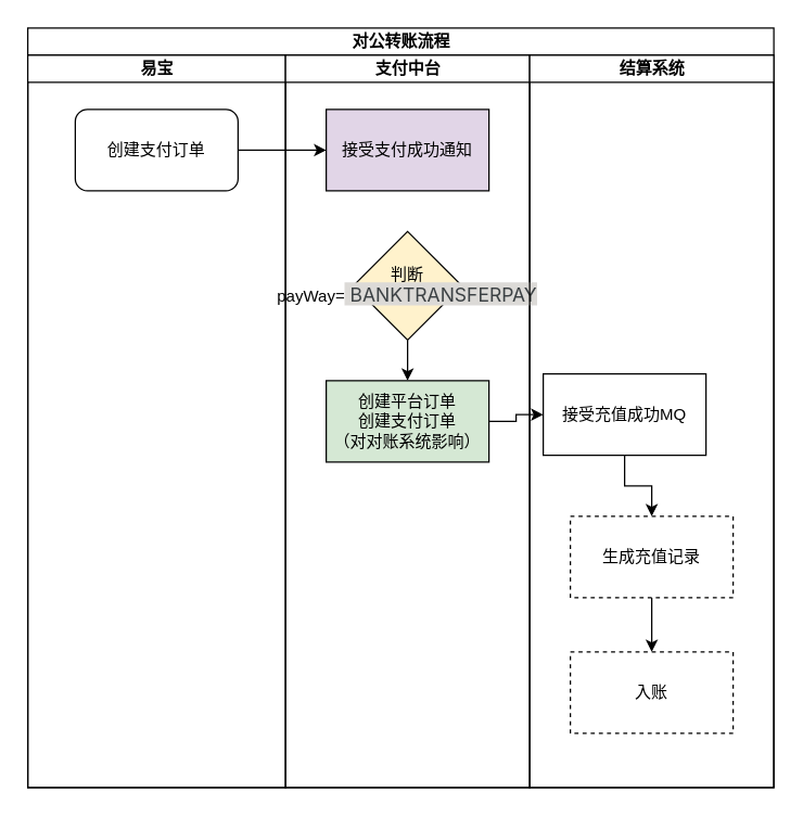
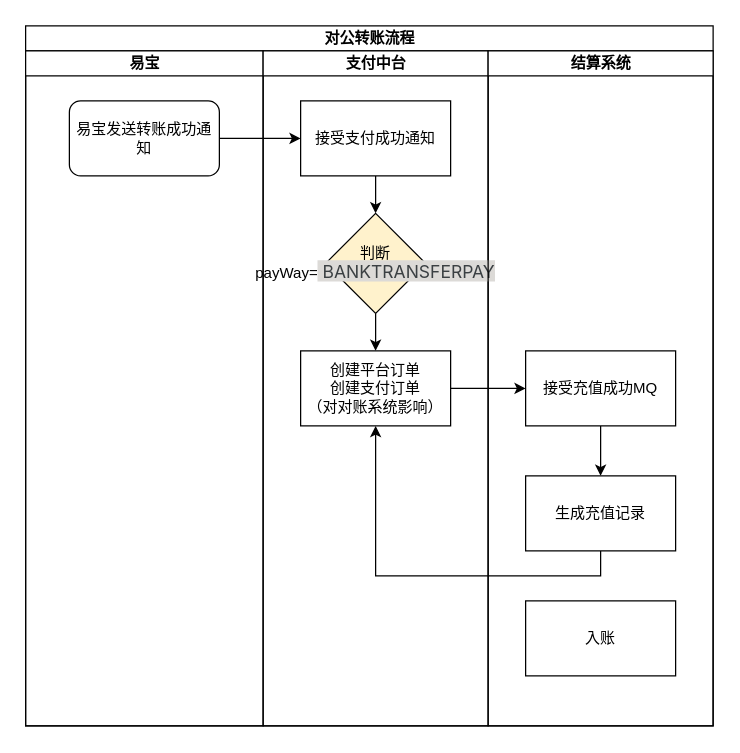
  <mxCell id="0" />
  <mxCell id="1" parent="0" />
  <mxCell id="2" value="对公转账流程" style="swimlane;childLayout=stackLayout;resizeParent=1;resizeParentMax=0;startSize=20;html=1;" vertex="1" parent="1"><mxGeometry x="20" y="20" width="550" height="560" as="geometry" /></mxCell>
  <mxCell id="3" value="易宝" style="swimlane;startSize=20;html=1;" vertex="1" parent="2"><mxGeometry y="20" width="190" height="540" as="geometry" /></mxCell>
- <mxCell id="4" value="创建支付订单" style="rounded=1;whiteSpace=wrap;html=1;" vertex="1" parent="3"><mxGeometry x="35" y="40" width="120" height="60" as="geometry" /></mxCell>
+ <mxCell id="4" value="易宝发送转账成功通知" style="rounded=1;whiteSpace=wrap;html=1;" vertex="1" parent="3"><mxGeometry x="35" y="40" width="120" height="60" as="geometry" /></mxCell>
  <mxCell id="5" value="支付中台" style="swimlane;startSize=20;html=1;" vertex="1" parent="2"><mxGeometry x="190" y="20" width="180" height="540" as="geometry" /></mxCell>
- <mxCell id="7" value="接受支付成功通知" style="rounded=0;whiteSpace=wrap;html=1;fillColor=#e1d5e7;" vertex="1" parent="5"><mxGeometry x="30" y="40" width="120" height="60" as="geometry" /></mxCell>
+ <mxCell id="6" style="edgeStyle=orthogonalEdgeStyle;rounded=0;orthogonalLoop=1;jettySize=auto;html=1;exitX=0.5;exitY=1;exitDx=0;exitDy=0;entryX=0.5;entryY=0;entryDx=0;entryDy=0;" edge="1" parent="5" source="7" target="9"><mxGeometry relative="1" as="geometry" /></mxCell>
+ <mxCell id="7" value="接受支付成功通知" style="rounded=0;whiteSpace=wrap;html=1;" vertex="1" parent="5"><mxGeometry x="30" y="40" width="120" height="60" as="geometry" /></mxCell>
  <mxCell id="8" style="edgeStyle=orthogonalEdgeStyle;rounded=0;orthogonalLoop=1;jettySize=auto;html=1;exitX=0.5;exitY=1;exitDx=0;exitDy=0;entryX=0.5;entryY=0;entryDx=0;entryDy=0;" edge="1" parent="5" source="9" target="10"><mxGeometry relative="1" as="geometry" /></mxCell>
  <mxCell id="9" value="判断payWay=&lt;span data-darkreader-inline-bgcolor=&quot;&quot; data-darkreader-inline-color=&quot;&quot; style=&quot;color: rgb(59, 64, 67); font-family: -apple-system, &amp;quot;system-ui&amp;quot;, &amp;quot;Segoe UI&amp;quot;, Roboto, Oxygen, Ubuntu, &amp;quot;Fira Sans&amp;quot;, &amp;quot;Droid Sans&amp;quot;, &amp;quot;Helvetica Neue&amp;quot;, sans-serif; font-size: 14px; text-align: left; background-color: rgb(220, 218, 215); --darkreader-inline-color: #454a4d; --darkreader-inline-bgcolor: #c2beb9;&quot;&gt;&amp;nbsp;BANKTRANSFERPAY&lt;/span&gt;" style="rhombus;whiteSpace=wrap;html=1;fillColor=#fff2cc;" vertex="1" parent="5"><mxGeometry x="50" y="130" width="80" height="80" as="geometry" /></mxCell>
- <mxCell id="10" value="创建平台订单&lt;div&gt;创建支付订单&lt;br&gt;（对对账系统影响）&lt;/div&gt;" style="rounded=0;whiteSpace=wrap;html=1;fillColor=#d5e8d4;" vertex="1" parent="5"><mxGeometry x="30" y="240" width="120" height="60" as="geometry" /></mxCell>
+ <mxCell id="10" value="创建平台订单&lt;div&gt;创建支付订单&lt;br&gt;（对对账系统影响）&lt;/div&gt;" style="rounded=0;whiteSpace=wrap;html=1;" vertex="1" parent="5"><mxGeometry x="30" y="240" width="120" height="60" as="geometry" /></mxCell>
  <mxCell id="11" value="结算系统" style="swimlane;startSize=20;html=1;" vertex="1" parent="2"><mxGeometry x="370" y="20" width="180" height="540" as="geometry" /></mxCell>
  <mxCell id="12" style="edgeStyle=orthogonalEdgeStyle;rounded=0;orthogonalLoop=1;jettySize=auto;html=1;exitX=0.5;exitY=1;exitDx=0;exitDy=0;entryX=0.5;entryY=0;entryDx=0;entryDy=0;" edge="1" parent="11" source="13" target="15"><mxGeometry relative="1" as="geometry" /></mxCell>
- <mxCell id="13" value="接受充值成功MQ" style="rounded=0;whiteSpace=wrap;html=1;" vertex="1" parent="11"><mxGeometry x="10" y="235" width="120" height="60" as="geometry" /></mxCell>
- <mxCell id="14" style="edgeStyle=orthogonalEdgeStyle;rounded=0;orthogonalLoop=1;jettySize=auto;html=1;exitX=0.5;exitY=1;exitDx=0;exitDy=0;" edge="1" parent="11" source="15" target="16"><mxGeometry relative="1" as="geometry" /></mxCell>
- <mxCell id="15" value="生成充值记录" style="rounded=0;whiteSpace=wrap;html=1;dashed=1;" vertex="1" parent="11"><mxGeometry x="30" y="340" width="120" height="60" as="geometry" /></mxCell>
- <mxCell id="16" value="入账" style="rounded=0;whiteSpace=wrap;html=1;dashed=1;" vertex="1" parent="11"><mxGeometry x="30" y="440" width="120" height="60" as="geometry" /></mxCell>
+ <mxCell id="13" value="接受充值成功MQ" style="rounded=0;whiteSpace=wrap;html=1;" vertex="1" parent="11"><mxGeometry x="30" y="240" width="120" height="60" as="geometry" /></mxCell>
+ <mxCell id="14" style="edgeStyle=orthogonalEdgeStyle;rounded=0;orthogonalLoop=1;jettySize=auto;html=1;exitX=0.5;exitY=1;exitDx=0;exitDy=0;" edge="1" parent="11" source="15" target="10"><mxGeometry relative="1" as="geometry" /></mxCell>
+ <mxCell id="15" value="生成充值记录" style="rounded=0;whiteSpace=wrap;html=1;" vertex="1" parent="11"><mxGeometry x="30" y="340" width="120" height="60" as="geometry" /></mxCell>
+ <mxCell id="16" value="入账" style="rounded=0;whiteSpace=wrap;html=1;" vertex="1" parent="11"><mxGeometry x="30" y="440" width="120" height="60" as="geometry" /></mxCell>
  <mxCell id="17" style="edgeStyle=orthogonalEdgeStyle;rounded=0;orthogonalLoop=1;jettySize=auto;html=1;exitX=1;exitY=0.5;exitDx=0;exitDy=0;entryX=0;entryY=0.5;entryDx=0;entryDy=0;" edge="1" parent="2" source="4" target="7"><mxGeometry relative="1" as="geometry" /></mxCell>
  <mxCell id="18" style="edgeStyle=orthogonalEdgeStyle;rounded=0;orthogonalLoop=1;jettySize=auto;html=1;exitX=1;exitY=0.5;exitDx=0;exitDy=0;" edge="1" parent="2" source="10" target="13"><mxGeometry relative="1" as="geometry" /></mxCell>
